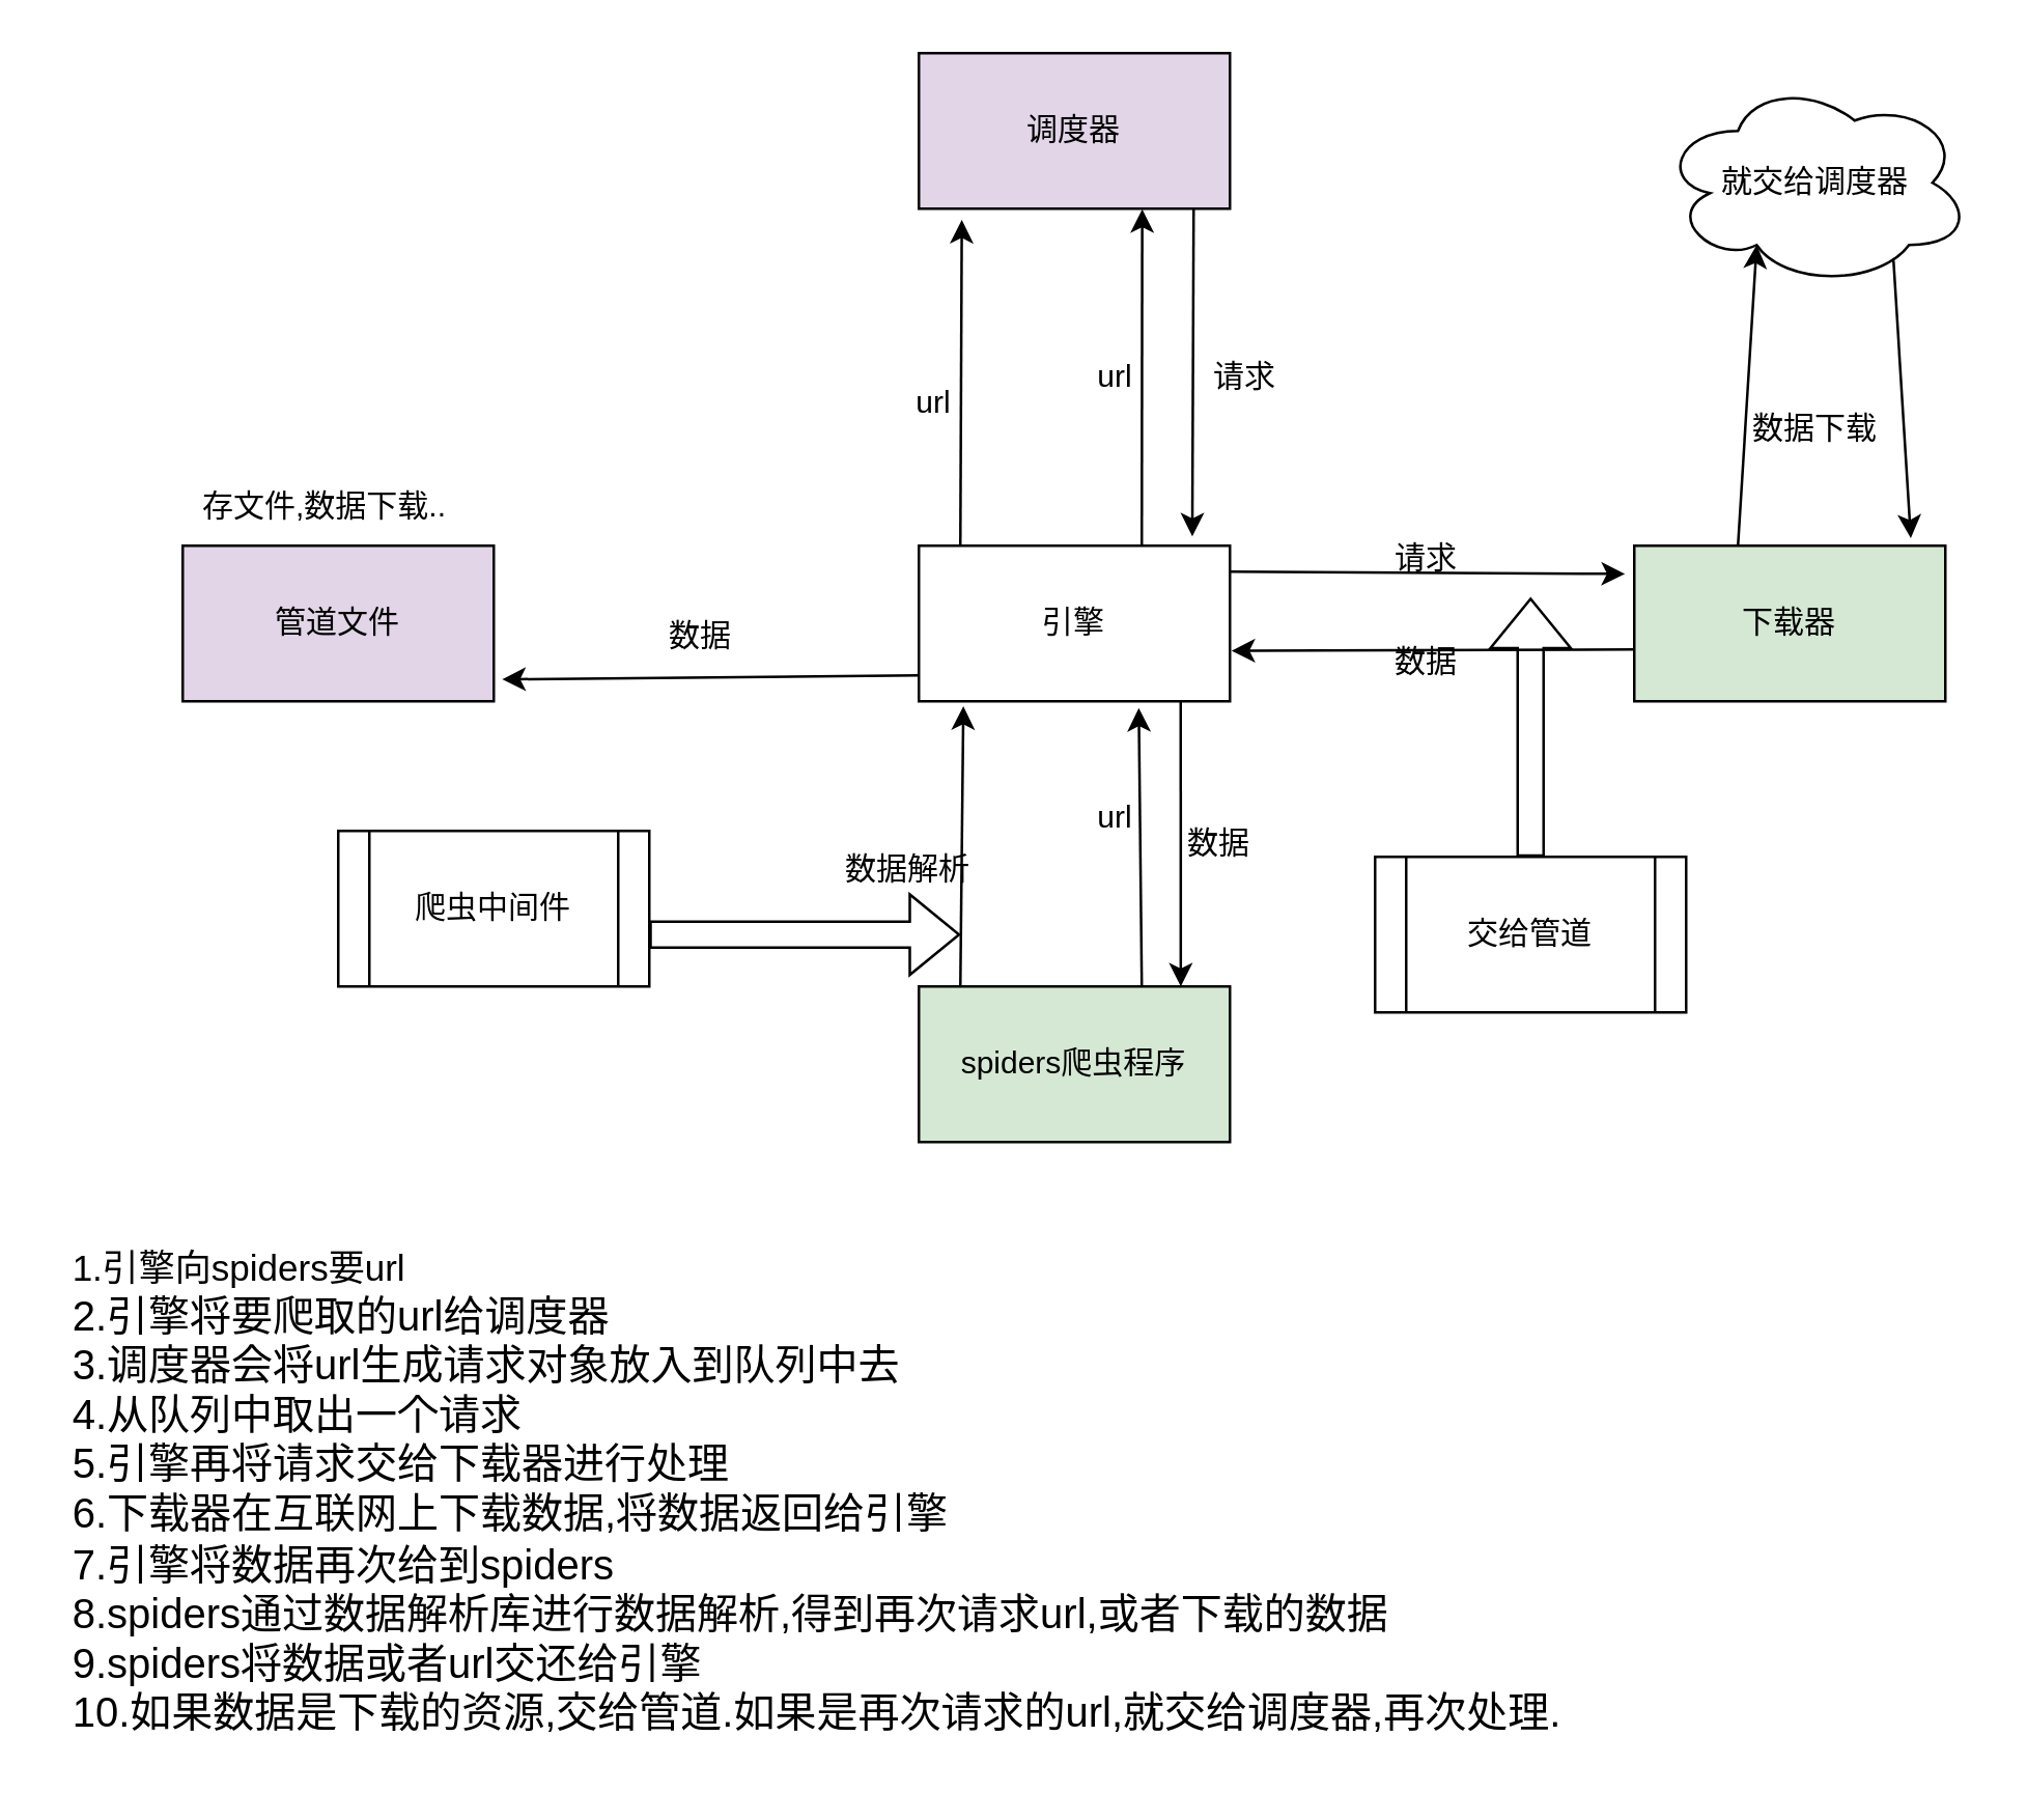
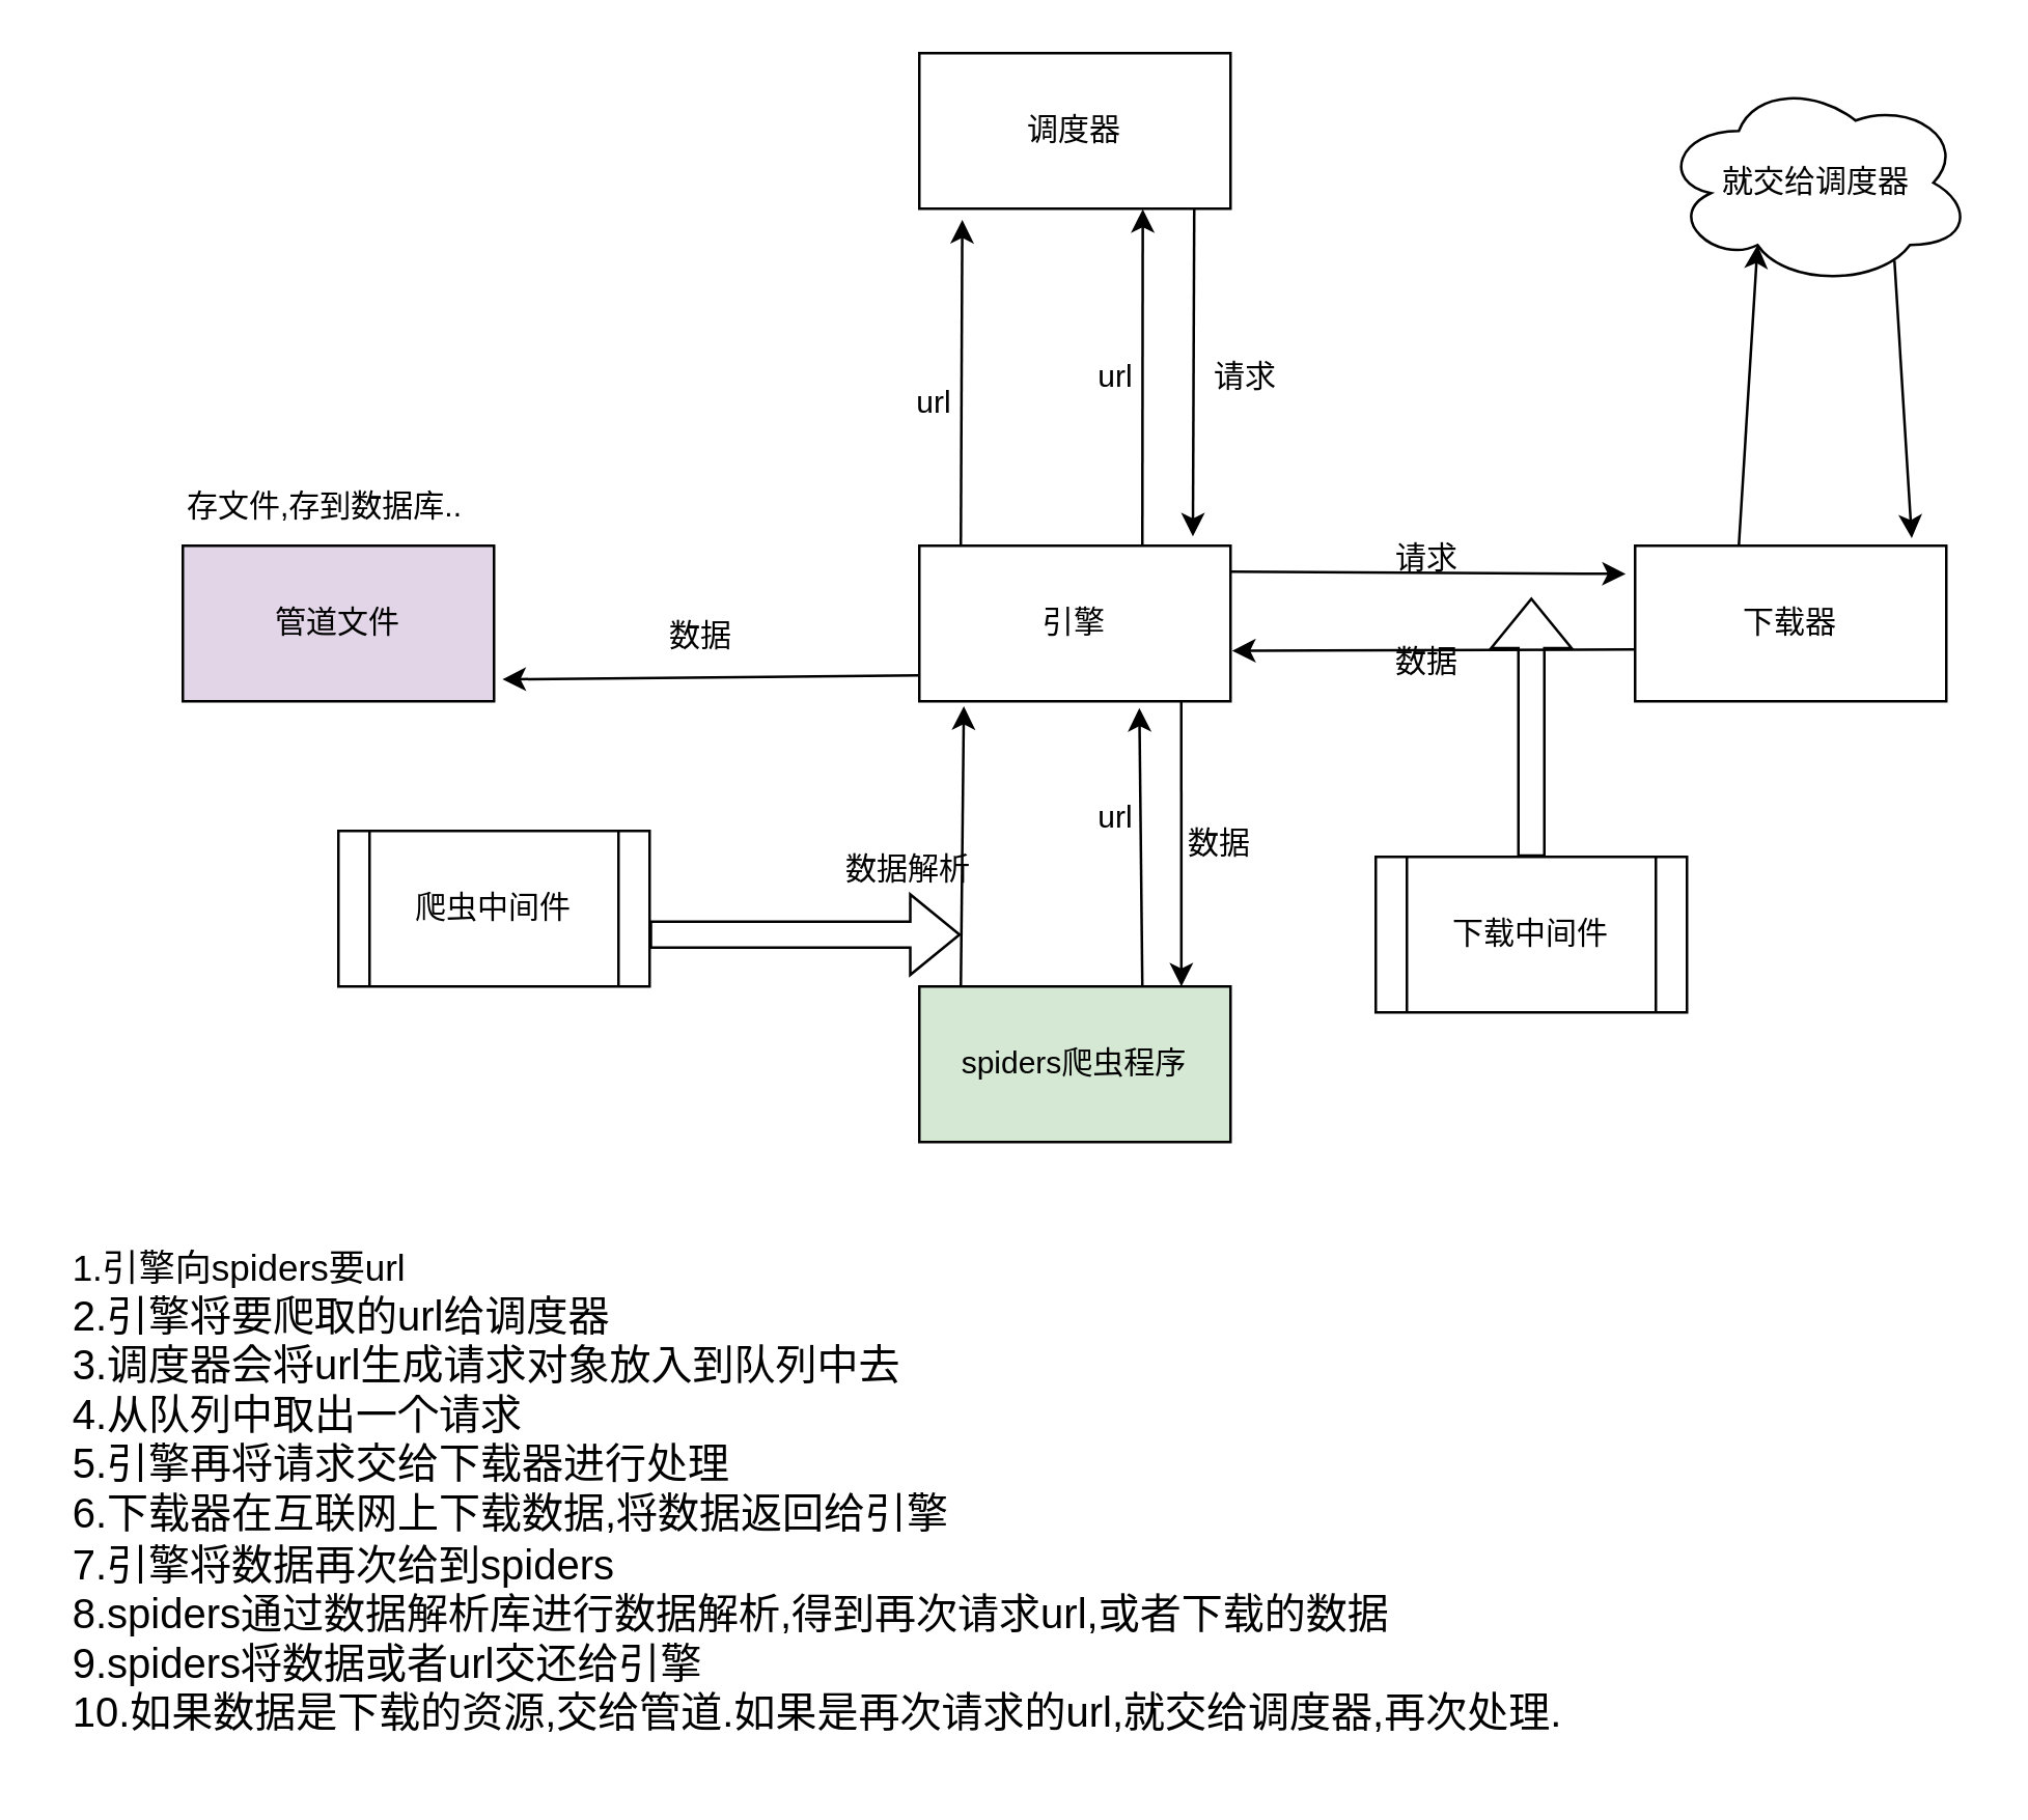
  <mxCell id="0" />
  <mxCell id="1" parent="0" />
  <mxCell id="2" value="引擎" style="rounded=0;whiteSpace=wrap;html=1;" vertex="1" parent="1"><mxGeometry x="354" y="210" width="120" height="60" as="geometry" /></mxCell>
- <mxCell id="3" value="调度器" style="rounded=0;whiteSpace=wrap;html=1;fillColor=#e1d5e7;" vertex="1" parent="1"><mxGeometry x="354" y="20" width="120" height="60" as="geometry" /></mxCell>
+ <mxCell id="3" value="调度器" style="rounded=0;whiteSpace=wrap;html=1;" vertex="1" parent="1"><mxGeometry x="354" y="20" width="120" height="60" as="geometry" /></mxCell>
  <mxCell id="4" value="管道文件" style="rounded=0;whiteSpace=wrap;html=1;fillColor=#e1d5e7;" vertex="1" parent="1"><mxGeometry x="70" y="210" width="120" height="60" as="geometry" /></mxCell>
- <mxCell id="5" value="下载器" style="rounded=0;whiteSpace=wrap;html=1;fillColor=#d5e8d4;" vertex="1" parent="1"><mxGeometry x="630" y="210" width="120" height="60" as="geometry" /></mxCell>
+ <mxCell id="5" value="下载器" style="rounded=0;whiteSpace=wrap;html=1;" vertex="1" parent="1"><mxGeometry x="630" y="210" width="120" height="60" as="geometry" /></mxCell>
  <mxCell id="6" value="spiders爬虫程序" style="rounded=0;whiteSpace=wrap;html=1;fillColor=#d5e8d4;" vertex="1" parent="1"><mxGeometry x="354" y="380" width="120" height="60" as="geometry" /></mxCell>
  <mxCell id="7" value="" style="endArrow=classic;html=1;rounded=0;entryX=0.707;entryY=1.043;entryDx=0;entryDy=0;entryPerimeter=0;" edge="1" parent="1" target="2"><mxGeometry width="50" height="50" relative="1" as="geometry"><mxPoint x="440" y="380" as="sourcePoint" /><mxPoint x="490" y="330" as="targetPoint" /></mxGeometry></mxCell>
  <mxCell id="8" value="url" style="text;html=1;strokeColor=none;fillColor=none;align=center;verticalAlign=middle;whiteSpace=wrap;rounded=0;" vertex="1" parent="1"><mxGeometry x="400" y="300" width="60" height="30" as="geometry" /></mxCell>
  <mxCell id="9" value="" style="endArrow=classic;html=1;rounded=0;entryX=0.718;entryY=1.003;entryDx=0;entryDy=0;entryPerimeter=0;" edge="1" parent="1" target="3"><mxGeometry width="50" height="50" relative="1" as="geometry"><mxPoint x="440" y="210" as="sourcePoint" /><mxPoint x="490" y="160" as="targetPoint" /></mxGeometry></mxCell>
  <mxCell id="10" value="url" style="text;html=1;strokeColor=none;fillColor=none;align=center;verticalAlign=middle;whiteSpace=wrap;rounded=0;" vertex="1" parent="1"><mxGeometry x="400" y="130" width="60" height="30" as="geometry" /></mxCell>
  <mxCell id="11" value="" style="endArrow=classic;html=1;rounded=0;entryX=0.879;entryY=-0.06;entryDx=0;entryDy=0;entryPerimeter=0;" edge="1" parent="1" target="2"><mxGeometry width="50" height="50" relative="1" as="geometry"><mxPoint x="460" y="80" as="sourcePoint" /><mxPoint x="510" y="30" as="targetPoint" /></mxGeometry></mxCell>
  <mxCell id="12" value="请求" style="text;html=1;strokeColor=none;fillColor=none;align=center;verticalAlign=middle;whiteSpace=wrap;rounded=0;" vertex="1" parent="1"><mxGeometry x="450" y="130" width="60" height="30" as="geometry" /></mxCell>
  <mxCell id="13" value="就交给调度器" style="ellipse;shape=cloud;whiteSpace=wrap;html=1;" vertex="1" parent="1"><mxGeometry x="640" y="30" width="120" height="80" as="geometry" /></mxCell>
  <mxCell id="14" value="" style="endArrow=classic;html=1;rounded=0;entryX=-0.03;entryY=0.181;entryDx=0;entryDy=0;entryPerimeter=0;" edge="1" parent="1" target="5"><mxGeometry width="50" height="50" relative="1" as="geometry"><mxPoint x="474" y="220" as="sourcePoint" /><mxPoint x="524" y="170" as="targetPoint" /></mxGeometry></mxCell>
  <mxCell id="15" value="请求" style="text;html=1;strokeColor=none;fillColor=none;align=center;verticalAlign=middle;whiteSpace=wrap;rounded=0;" vertex="1" parent="1"><mxGeometry x="520" y="200" width="60" height="30" as="geometry" /></mxCell>
  <mxCell id="16" value="" style="endArrow=classic;html=1;rounded=0;entryX=0.31;entryY=0.8;entryDx=0;entryDy=0;entryPerimeter=0;" edge="1" parent="1" target="13"><mxGeometry width="50" height="50" relative="1" as="geometry"><mxPoint x="670" y="210" as="sourcePoint" /><mxPoint x="710" y="160" as="targetPoint" /></mxGeometry></mxCell>
- <mxCell id="17" value="数据下载" style="text;html=1;strokeColor=none;fillColor=none;align=center;verticalAlign=middle;whiteSpace=wrap;rounded=0;" vertex="1" parent="1"><mxGeometry x="670" y="150" width="60" height="30" as="geometry" /></mxCell>
  <mxCell id="18" value="" style="endArrow=classic;html=1;rounded=0;entryX=0.889;entryY=-0.049;entryDx=0;entryDy=0;entryPerimeter=0;" edge="1" parent="1" target="5"><mxGeometry width="50" height="50" relative="1" as="geometry"><mxPoint x="730" y="100" as="sourcePoint" /><mxPoint x="780" y="50" as="targetPoint" /></mxGeometry></mxCell>
  <mxCell id="19" value="" style="endArrow=classic;html=1;rounded=0;entryX=1.005;entryY=0.675;entryDx=0;entryDy=0;entryPerimeter=0;" edge="1" parent="1" target="2"><mxGeometry width="50" height="50" relative="1" as="geometry"><mxPoint x="630" y="250" as="sourcePoint" /><mxPoint x="680" y="200" as="targetPoint" /></mxGeometry></mxCell>
  <mxCell id="20" value="数据" style="text;html=1;strokeColor=none;fillColor=none;align=center;verticalAlign=middle;whiteSpace=wrap;rounded=0;" vertex="1" parent="1"><mxGeometry x="520" y="240" width="60" height="30" as="geometry" /></mxCell>
  <mxCell id="21" value="" style="endArrow=classic;html=1;rounded=0;entryX=1.027;entryY=0.859;entryDx=0;entryDy=0;entryPerimeter=0;" edge="1" parent="1" target="4"><mxGeometry width="50" height="50" relative="1" as="geometry"><mxPoint x="354" y="260" as="sourcePoint" /><mxPoint x="404" y="210" as="targetPoint" /></mxGeometry></mxCell>
  <mxCell id="22" value="数据" style="text;html=1;strokeColor=none;fillColor=none;align=center;verticalAlign=middle;whiteSpace=wrap;rounded=0;" vertex="1" parent="1"><mxGeometry x="240" y="230" width="60" height="30" as="geometry" /></mxCell>
- <mxCell id="23" value="存文件,数据下载.." style="text;html=1;strokeColor=none;fillColor=none;align=center;verticalAlign=middle;whiteSpace=wrap;rounded=0;" vertex="1" parent="1"><mxGeometry x="70" y="180" width="110" height="30" as="geometry" /></mxCell>
+ <mxCell id="23" value="存文件,存到数据库.." style="text;html=1;strokeColor=none;fillColor=none;align=center;verticalAlign=middle;whiteSpace=wrap;rounded=0;" vertex="1" parent="1"><mxGeometry x="70" y="180" width="110" height="30" as="geometry" /></mxCell>
  <mxCell id="24" value="" style="endArrow=classic;html=1;rounded=0;entryX=0.842;entryY=0;entryDx=0;entryDy=0;entryPerimeter=0;" edge="1" parent="1" target="6"><mxGeometry width="50" height="50" relative="1" as="geometry"><mxPoint x="455" y="270" as="sourcePoint" /><mxPoint x="505" y="220" as="targetPoint" /></mxGeometry></mxCell>
  <mxCell id="25" value="数据" style="text;html=1;strokeColor=none;fillColor=none;align=center;verticalAlign=middle;whiteSpace=wrap;rounded=0;" vertex="1" parent="1"><mxGeometry x="440" y="310" width="60" height="30" as="geometry" /></mxCell>
  <mxCell id="26" value="" style="endArrow=classic;html=1;rounded=0;entryX=0.143;entryY=1.032;entryDx=0;entryDy=0;entryPerimeter=0;" edge="1" parent="1" target="2"><mxGeometry width="50" height="50" relative="1" as="geometry"><mxPoint x="370" y="380" as="sourcePoint" /><mxPoint x="420" y="330" as="targetPoint" /></mxGeometry></mxCell>
  <mxCell id="27" value="数据解析" style="text;html=1;strokeColor=none;fillColor=none;align=center;verticalAlign=middle;whiteSpace=wrap;rounded=0;" vertex="1" parent="1"><mxGeometry x="320" y="320" width="60" height="30" as="geometry" /></mxCell>
  <mxCell id="28" value="" style="endArrow=classic;html=1;rounded=0;entryX=0.138;entryY=1.072;entryDx=0;entryDy=0;entryPerimeter=0;" edge="1" parent="1" target="3"><mxGeometry width="50" height="50" relative="1" as="geometry"><mxPoint x="370" y="210" as="sourcePoint" /><mxPoint x="420" y="160" as="targetPoint" /></mxGeometry></mxCell>
  <mxCell id="29" value="url" style="text;html=1;strokeColor=none;fillColor=none;align=center;verticalAlign=middle;whiteSpace=wrap;rounded=0;" vertex="1" parent="1"><mxGeometry x="330" y="140" width="60" height="30" as="geometry" /></mxCell>
- <mxCell id="30" value="交给管道" style="shape=process;whiteSpace=wrap;html=1;backgroundOutline=1;" vertex="1" parent="1"><mxGeometry x="530" y="330" width="120" height="60" as="geometry" /></mxCell>
+ <mxCell id="30" value="下载中间件" style="shape=process;whiteSpace=wrap;html=1;backgroundOutline=1;" vertex="1" parent="1"><mxGeometry x="530" y="330" width="120" height="60" as="geometry" /></mxCell>
  <mxCell id="31" value="" style="shape=flexArrow;endArrow=classic;html=1;rounded=0;" edge="1" parent="1"><mxGeometry width="50" height="50" relative="1" as="geometry"><mxPoint x="590" y="330" as="sourcePoint" /><mxPoint x="590" y="230" as="targetPoint" /></mxGeometry></mxCell>
  <mxCell id="32" value="爬虫中间件" style="shape=process;whiteSpace=wrap;html=1;backgroundOutline=1;" vertex="1" parent="1"><mxGeometry x="130" y="320" width="120" height="60" as="geometry" /></mxCell>
  <mxCell id="33" value="" style="shape=flexArrow;endArrow=classic;html=1;rounded=0;" edge="1" parent="1"><mxGeometry width="50" height="50" relative="1" as="geometry"><mxPoint x="250" y="360" as="sourcePoint" /><mxPoint x="370" y="360" as="targetPoint" /></mxGeometry></mxCell>
  <mxCell id="34" value="&lt;div style=&quot;text-align: left;&quot;&gt;&lt;span style=&quot;background-color: initial;&quot;&gt;&lt;font style=&quot;font-size: 14px;&quot;&gt;1.引擎向spiders要url&lt;/font&gt;&lt;/span&gt;&lt;/div&gt;&lt;font size=&quot;3&quot; style=&quot;&quot;&gt;&lt;div style=&quot;text-align: left;&quot;&gt;&lt;span style=&quot;background-color: initial;&quot;&gt;2.引擎将要爬取的url给调度器&lt;/span&gt;&lt;/div&gt;&lt;div style=&quot;text-align: left;&quot;&gt;&lt;span style=&quot;background-color: initial;&quot;&gt;3.调度器会将url生成请求对象放入到队列中去&lt;/span&gt;&lt;/div&gt;&lt;div style=&quot;text-align: left;&quot;&gt;&lt;span style=&quot;background-color: initial;&quot;&gt;4.从队列中取出一个请求&lt;/span&gt;&lt;/div&gt;&lt;div style=&quot;text-align: left;&quot;&gt;&lt;span style=&quot;background-color: initial;&quot;&gt;5.引擎再将请求交给下载器进行处理&lt;/span&gt;&lt;/div&gt;&lt;div style=&quot;text-align: left;&quot;&gt;&lt;span style=&quot;background-color: initial;&quot;&gt;6.下载器在互联网上下载数据,将数据返回给引擎&lt;/span&gt;&lt;/div&gt;&lt;div style=&quot;text-align: left;&quot;&gt;&lt;span style=&quot;background-color: initial;&quot;&gt;7.引擎将数据再次给到spiders&lt;/span&gt;&lt;/div&gt;&lt;div style=&quot;text-align: left;&quot;&gt;&lt;span style=&quot;background-color: initial;&quot;&gt;8.spiders通过数据解析库进行数据解析,得到再次请求url,或者下载的数据&lt;/span&gt;&lt;/div&gt;&lt;div style=&quot;text-align: left;&quot;&gt;&lt;span style=&quot;background-color: initial;&quot;&gt;9.spiders将数据或者url交还给引擎&lt;/span&gt;&lt;/div&gt;&lt;div style=&quot;text-align: left;&quot;&gt;&lt;span style=&quot;background-color: initial;&quot;&gt;10.如果数据是下载的资源,交给管道.如果是再次请求的url,就交给调度器,再次处理.&lt;/span&gt;&lt;/div&gt;&lt;/font&gt;" style="text;html=1;strokeColor=none;fillColor=none;align=center;verticalAlign=middle;whiteSpace=wrap;rounded=0;" vertex="1" parent="1"><mxGeometry x="20" y="470" width="590" height="210" as="geometry" /></mxCell>
